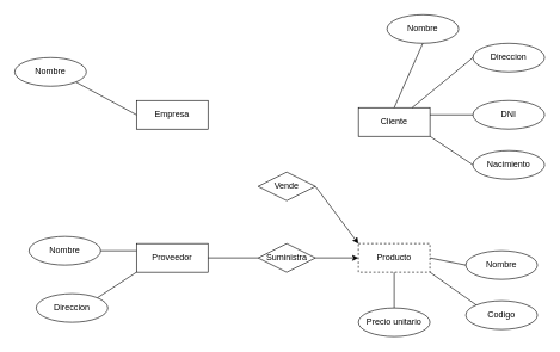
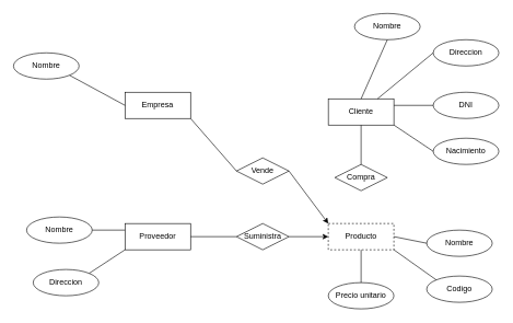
  <mxCell id="0" />
  <mxCell id="1" parent="0" />
  <mxCell id="2" value="Proveedor" style="whiteSpace=wrap;html=1;align=center;" parent="1" vertex="1"><mxGeometry x="190" y="340" width="100" height="40" as="geometry" /></mxCell>
  <mxCell id="3" value="Cliente" style="whiteSpace=wrap;html=1;align=center;" parent="1" vertex="1"><mxGeometry x="500" y="150" width="100" height="40" as="geometry" /></mxCell>
  <mxCell id="4" value="Empresa" style="whiteSpace=wrap;html=1;align=center;" parent="1" vertex="1"><mxGeometry x="190" y="140" width="100" height="40" as="geometry" /></mxCell>
  <mxCell id="5" value="Producto" style="whiteSpace=wrap;html=1;align=center;dashed=1;" parent="1" vertex="1"><mxGeometry x="500" y="340" width="100" height="40" as="geometry" /></mxCell>
  <mxCell id="6" value="Nacimiento" style="ellipse;whiteSpace=wrap;html=1;align=center;" parent="1" vertex="1"><mxGeometry x="660" y="210" width="100" height="40" as="geometry" /></mxCell>
  <mxCell id="7" value="DNI" style="ellipse;whiteSpace=wrap;html=1;align=center;" parent="1" vertex="1"><mxGeometry x="660" y="140" width="100" height="40" as="geometry" /></mxCell>
  <mxCell id="8" value="Direccion" style="ellipse;whiteSpace=wrap;html=1;align=center;" parent="1" vertex="1"><mxGeometry x="660" y="60" width="100" height="40" as="geometry" /></mxCell>
  <mxCell id="9" value="Nombre" style="ellipse;whiteSpace=wrap;html=1;align=center;" parent="1" vertex="1"><mxGeometry x="540" y="20" width="100" height="40" as="geometry" /></mxCell>
  <mxCell id="10" value="Codigo" style="ellipse;whiteSpace=wrap;html=1;align=center;" parent="1" vertex="1"><mxGeometry x="650" y="420" width="100" height="40" as="geometry" /></mxCell>
  <mxCell id="11" value="Nombre" style="ellipse;whiteSpace=wrap;html=1;align=center;" parent="1" vertex="1"><mxGeometry x="650" y="350" width="100" height="40" as="geometry" /></mxCell>
  <mxCell id="12" value="Precio unitario" style="ellipse;whiteSpace=wrap;html=1;align=center;" parent="1" vertex="1"><mxGeometry x="500" y="430" width="100" height="40" as="geometry" /></mxCell>
  <mxCell id="13" value="Nombre" style="ellipse;whiteSpace=wrap;html=1;align=center;" parent="1" vertex="1"><mxGeometry x="40" y="330" width="100" height="40" as="geometry" /></mxCell>
  <mxCell id="14" value="Direccion" style="ellipse;whiteSpace=wrap;html=1;align=center;" parent="1" vertex="1"><mxGeometry x="50" y="410" width="100" height="40" as="geometry" /></mxCell>
  <mxCell id="15" value="Nombre" style="ellipse;whiteSpace=wrap;html=1;align=center;" parent="1" vertex="1"><mxGeometry x="20" y="80" width="100" height="40" as="geometry" /></mxCell>
  <mxCell id="16" value="" style="endArrow=none;html=1;rounded=0;exitX=1;exitY=1;exitDx=0;exitDy=0;entryX=0;entryY=0.5;entryDx=0;entryDy=0;" parent="1" source="15" target="4" edge="1"><mxGeometry width="50" height="50" relative="1" as="geometry"><mxPoint x="380" y="380" as="sourcePoint" /><mxPoint x="430" y="330" as="targetPoint" /></mxGeometry></mxCell>
  <mxCell id="17" value="" style="endArrow=none;html=1;rounded=0;exitX=1;exitY=0.5;exitDx=0;exitDy=0;entryX=0;entryY=0.25;entryDx=0;entryDy=0;" parent="1" source="13" target="2" edge="1"><mxGeometry width="50" height="50" relative="1" as="geometry"><mxPoint x="380" y="380" as="sourcePoint" /><mxPoint x="430" y="330" as="targetPoint" /></mxGeometry></mxCell>
  <mxCell id="18" value="" style="endArrow=none;html=1;rounded=0;exitX=1;exitY=0;exitDx=0;exitDy=0;entryX=0;entryY=1;entryDx=0;entryDy=0;" parent="1" source="14" target="2" edge="1"><mxGeometry width="50" height="50" relative="1" as="geometry"><mxPoint x="380" y="380" as="sourcePoint" /><mxPoint x="430" y="330" as="targetPoint" /></mxGeometry></mxCell>
  <mxCell id="19" value="" style="endArrow=none;html=1;rounded=0;exitX=0.5;exitY=1;exitDx=0;exitDy=0;entryX=0.5;entryY=0;entryDx=0;entryDy=0;" parent="1" source="9" target="3" edge="1"><mxGeometry width="50" height="50" relative="1" as="geometry"><mxPoint x="380" y="380" as="sourcePoint" /><mxPoint x="430" y="330" as="targetPoint" /></mxGeometry></mxCell>
  <mxCell id="20" value="" style="endArrow=none;html=1;rounded=0;exitX=0;exitY=0.5;exitDx=0;exitDy=0;entryX=0.75;entryY=0;entryDx=0;entryDy=0;" parent="1" source="8" target="3" edge="1"><mxGeometry width="50" height="50" relative="1" as="geometry"><mxPoint x="380" y="380" as="sourcePoint" /><mxPoint x="430" y="330" as="targetPoint" /></mxGeometry></mxCell>
  <mxCell id="21" value="" style="endArrow=none;html=1;rounded=0;exitX=0;exitY=0.5;exitDx=0;exitDy=0;entryX=1;entryY=0.25;entryDx=0;entryDy=0;" parent="1" source="7" target="3" edge="1"><mxGeometry width="50" height="50" relative="1" as="geometry"><mxPoint x="380" y="380" as="sourcePoint" /><mxPoint x="430" y="330" as="targetPoint" /></mxGeometry></mxCell>
  <mxCell id="22" value="" style="endArrow=none;html=1;rounded=0;exitX=0;exitY=0.5;exitDx=0;exitDy=0;entryX=1;entryY=1;entryDx=0;entryDy=0;" parent="1" source="6" target="3" edge="1"><mxGeometry width="50" height="50" relative="1" as="geometry"><mxPoint x="380" y="380" as="sourcePoint" /><mxPoint x="430" y="330" as="targetPoint" /></mxGeometry></mxCell>
  <mxCell id="23" value="" style="endArrow=none;html=1;rounded=0;exitX=0.5;exitY=0;exitDx=0;exitDy=0;entryX=0.5;entryY=1;entryDx=0;entryDy=0;" parent="1" source="12" target="5" edge="1"><mxGeometry width="50" height="50" relative="1" as="geometry"><mxPoint x="380" y="380" as="sourcePoint" /><mxPoint x="430" y="330" as="targetPoint" /></mxGeometry></mxCell>
  <mxCell id="24" value="" style="endArrow=none;html=1;rounded=0;exitX=0;exitY=0.5;exitDx=0;exitDy=0;entryX=1;entryY=0.5;entryDx=0;entryDy=0;" parent="1" source="11" target="5" edge="1"><mxGeometry width="50" height="50" relative="1" as="geometry"><mxPoint x="380" y="380" as="sourcePoint" /><mxPoint x="430" y="330" as="targetPoint" /></mxGeometry></mxCell>
  <mxCell id="25" value="" style="endArrow=none;html=1;rounded=0;exitX=0;exitY=0;exitDx=0;exitDy=0;entryX=1;entryY=1;entryDx=0;entryDy=0;" parent="1" source="10" target="5" edge="1"><mxGeometry width="50" height="50" relative="1" as="geometry"><mxPoint x="380" y="380" as="sourcePoint" /><mxPoint x="430" y="330" as="targetPoint" /></mxGeometry></mxCell>
+ <mxCell id="26" value="Compra" style="shape=rhombus;perimeter=rhombusPerimeter;whiteSpace=wrap;html=1;align=center;" parent="1" vertex="1"><mxGeometry x="510" y="250" width="80" height="40" as="geometry" /></mxCell>
  <mxCell id="27" value="Vende" style="shape=rhombus;perimeter=rhombusPerimeter;whiteSpace=wrap;html=1;align=center;" parent="1" vertex="1"><mxGeometry x="360" y="240" width="80" height="40" as="geometry" /></mxCell>
+ <mxCell id="28" value="" style="endArrow=none;html=1;rounded=0;exitX=1;exitY=1;exitDx=0;exitDy=0;entryX=0;entryY=0.5;entryDx=0;entryDy=0;" parent="1" source="4" target="27" edge="1"><mxGeometry width="50" height="50" relative="1" as="geometry"><mxPoint x="380" y="380" as="sourcePoint" /><mxPoint x="430" y="330" as="targetPoint" /></mxGeometry></mxCell>
+ <mxCell id="29" value="" style="endArrow=none;html=1;rounded=0;exitX=0.5;exitY=0;exitDx=0;exitDy=0;entryX=0.5;entryY=1;entryDx=0;entryDy=0;" parent="1" source="26" target="3" edge="1"><mxGeometry width="50" height="50" relative="1" as="geometry"><mxPoint x="380" y="380" as="sourcePoint" /><mxPoint x="430" y="330" as="targetPoint" /></mxGeometry></mxCell>
  <mxCell id="30" value="Suministra" style="shape=rhombus;perimeter=rhombusPerimeter;whiteSpace=wrap;html=1;align=center;" parent="1" vertex="1"><mxGeometry x="360" y="340" width="80" height="40" as="geometry" /></mxCell>
  <mxCell id="31" value="" style="endArrow=none;html=1;rounded=0;exitX=1;exitY=0.5;exitDx=0;exitDy=0;entryX=0;entryY=0.5;entryDx=0;entryDy=0;" parent="1" source="2" target="30" edge="1"><mxGeometry width="50" height="50" relative="1" as="geometry"><mxPoint x="380" y="380" as="sourcePoint" /><mxPoint x="430" y="330" as="targetPoint" /></mxGeometry></mxCell>
  <mxCell id="32" value="" style="endArrow=classic;html=1;rounded=0;exitX=1;exitY=0.5;exitDx=0;exitDy=0;entryX=0;entryY=0.5;entryDx=0;entryDy=0;" parent="1" source="30" target="5" edge="1"><mxGeometry width="50" height="50" relative="1" as="geometry"><mxPoint x="380" y="330" as="sourcePoint" /><mxPoint x="430" y="280" as="targetPoint" /></mxGeometry></mxCell>
  <mxCell id="33" value="" style="endArrow=classic;html=1;rounded=0;exitX=1;exitY=0.5;exitDx=0;exitDy=0;entryX=0;entryY=0;entryDx=0;entryDy=0;" parent="1" source="27" target="5" edge="1"><mxGeometry width="50" height="50" relative="1" as="geometry"><mxPoint x="370" y="310" as="sourcePoint" /><mxPoint x="420" y="260" as="targetPoint" /></mxGeometry></mxCell>
